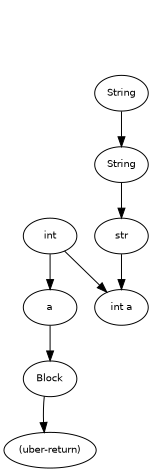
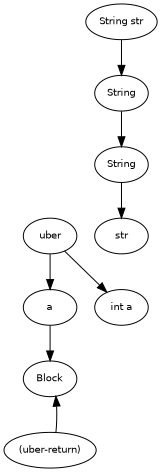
  digraph {
    node [fontname=Helvetica fontsize=10]
    n1 [label=a]
    n2 [label=Block]
    n3 [label="(uber-return)"]
-   n4 [label=int]
+   n4 [label=uber]
    n5 [label="int a"]
    n6 [label=str]
    n7 [label=String]
    n8 [label=String]
+   n9 [label="String str"]
    n1 -> n2
-   n2 -> n3
+   n3 -> n2
    n4 -> n1
    n4 -> n5
-   n6 -> n5
    n7 -> n8
    n8 -> n6
+   n9 -> n7
  }
